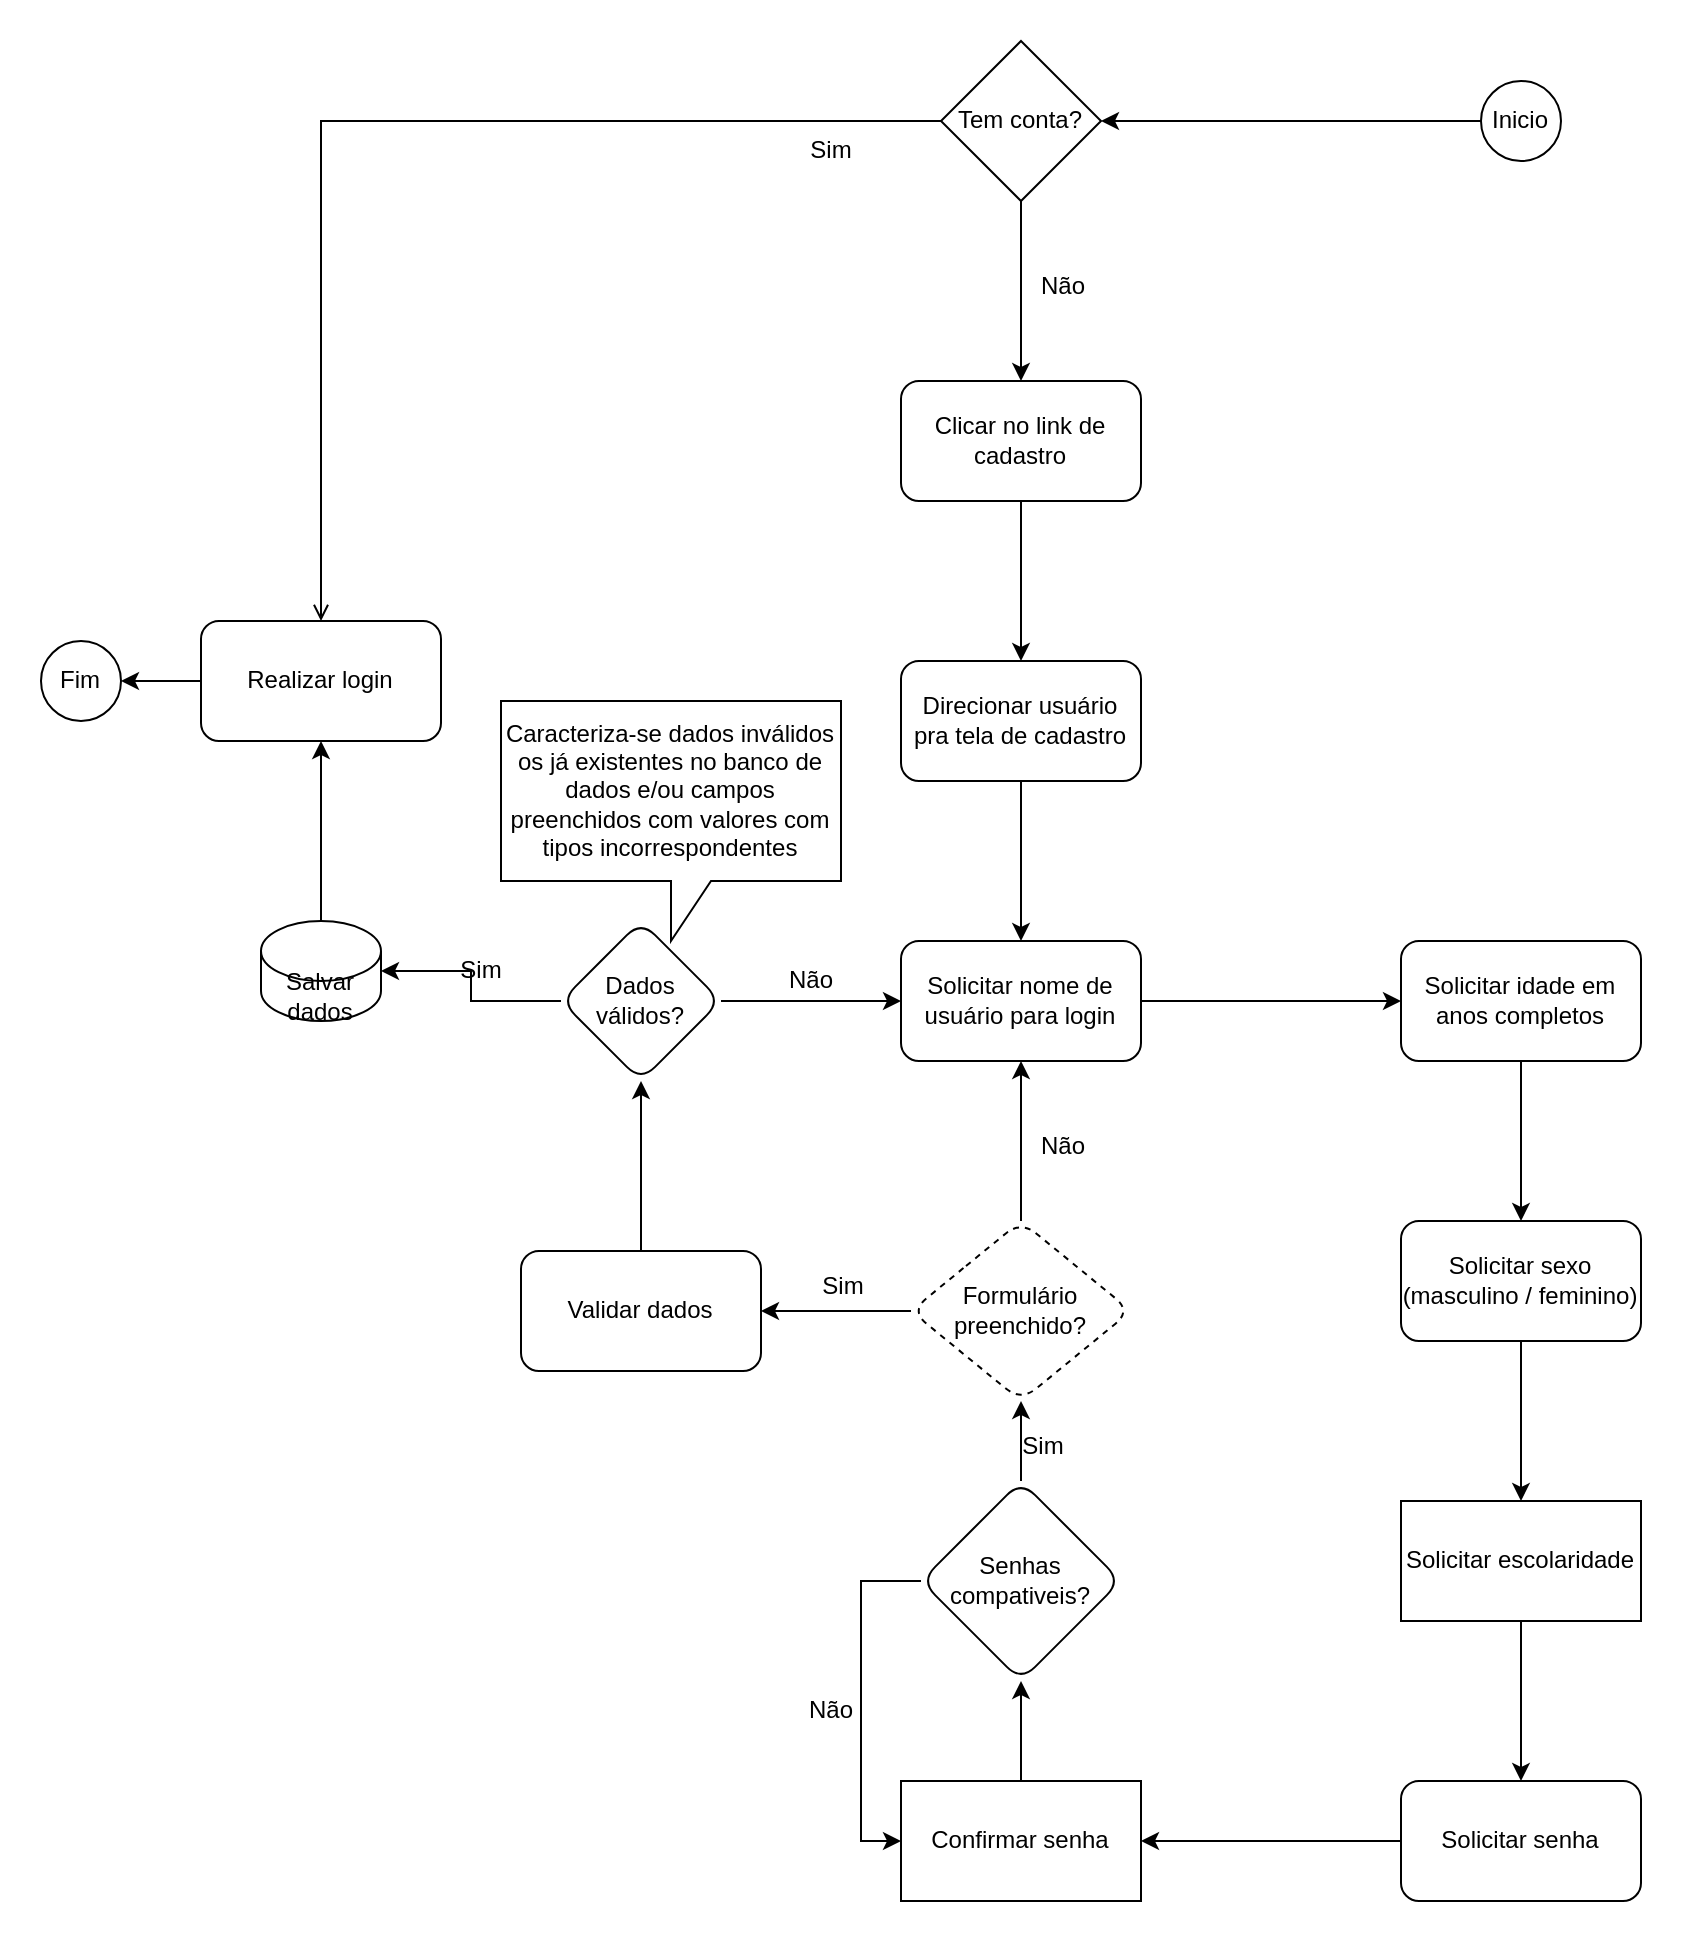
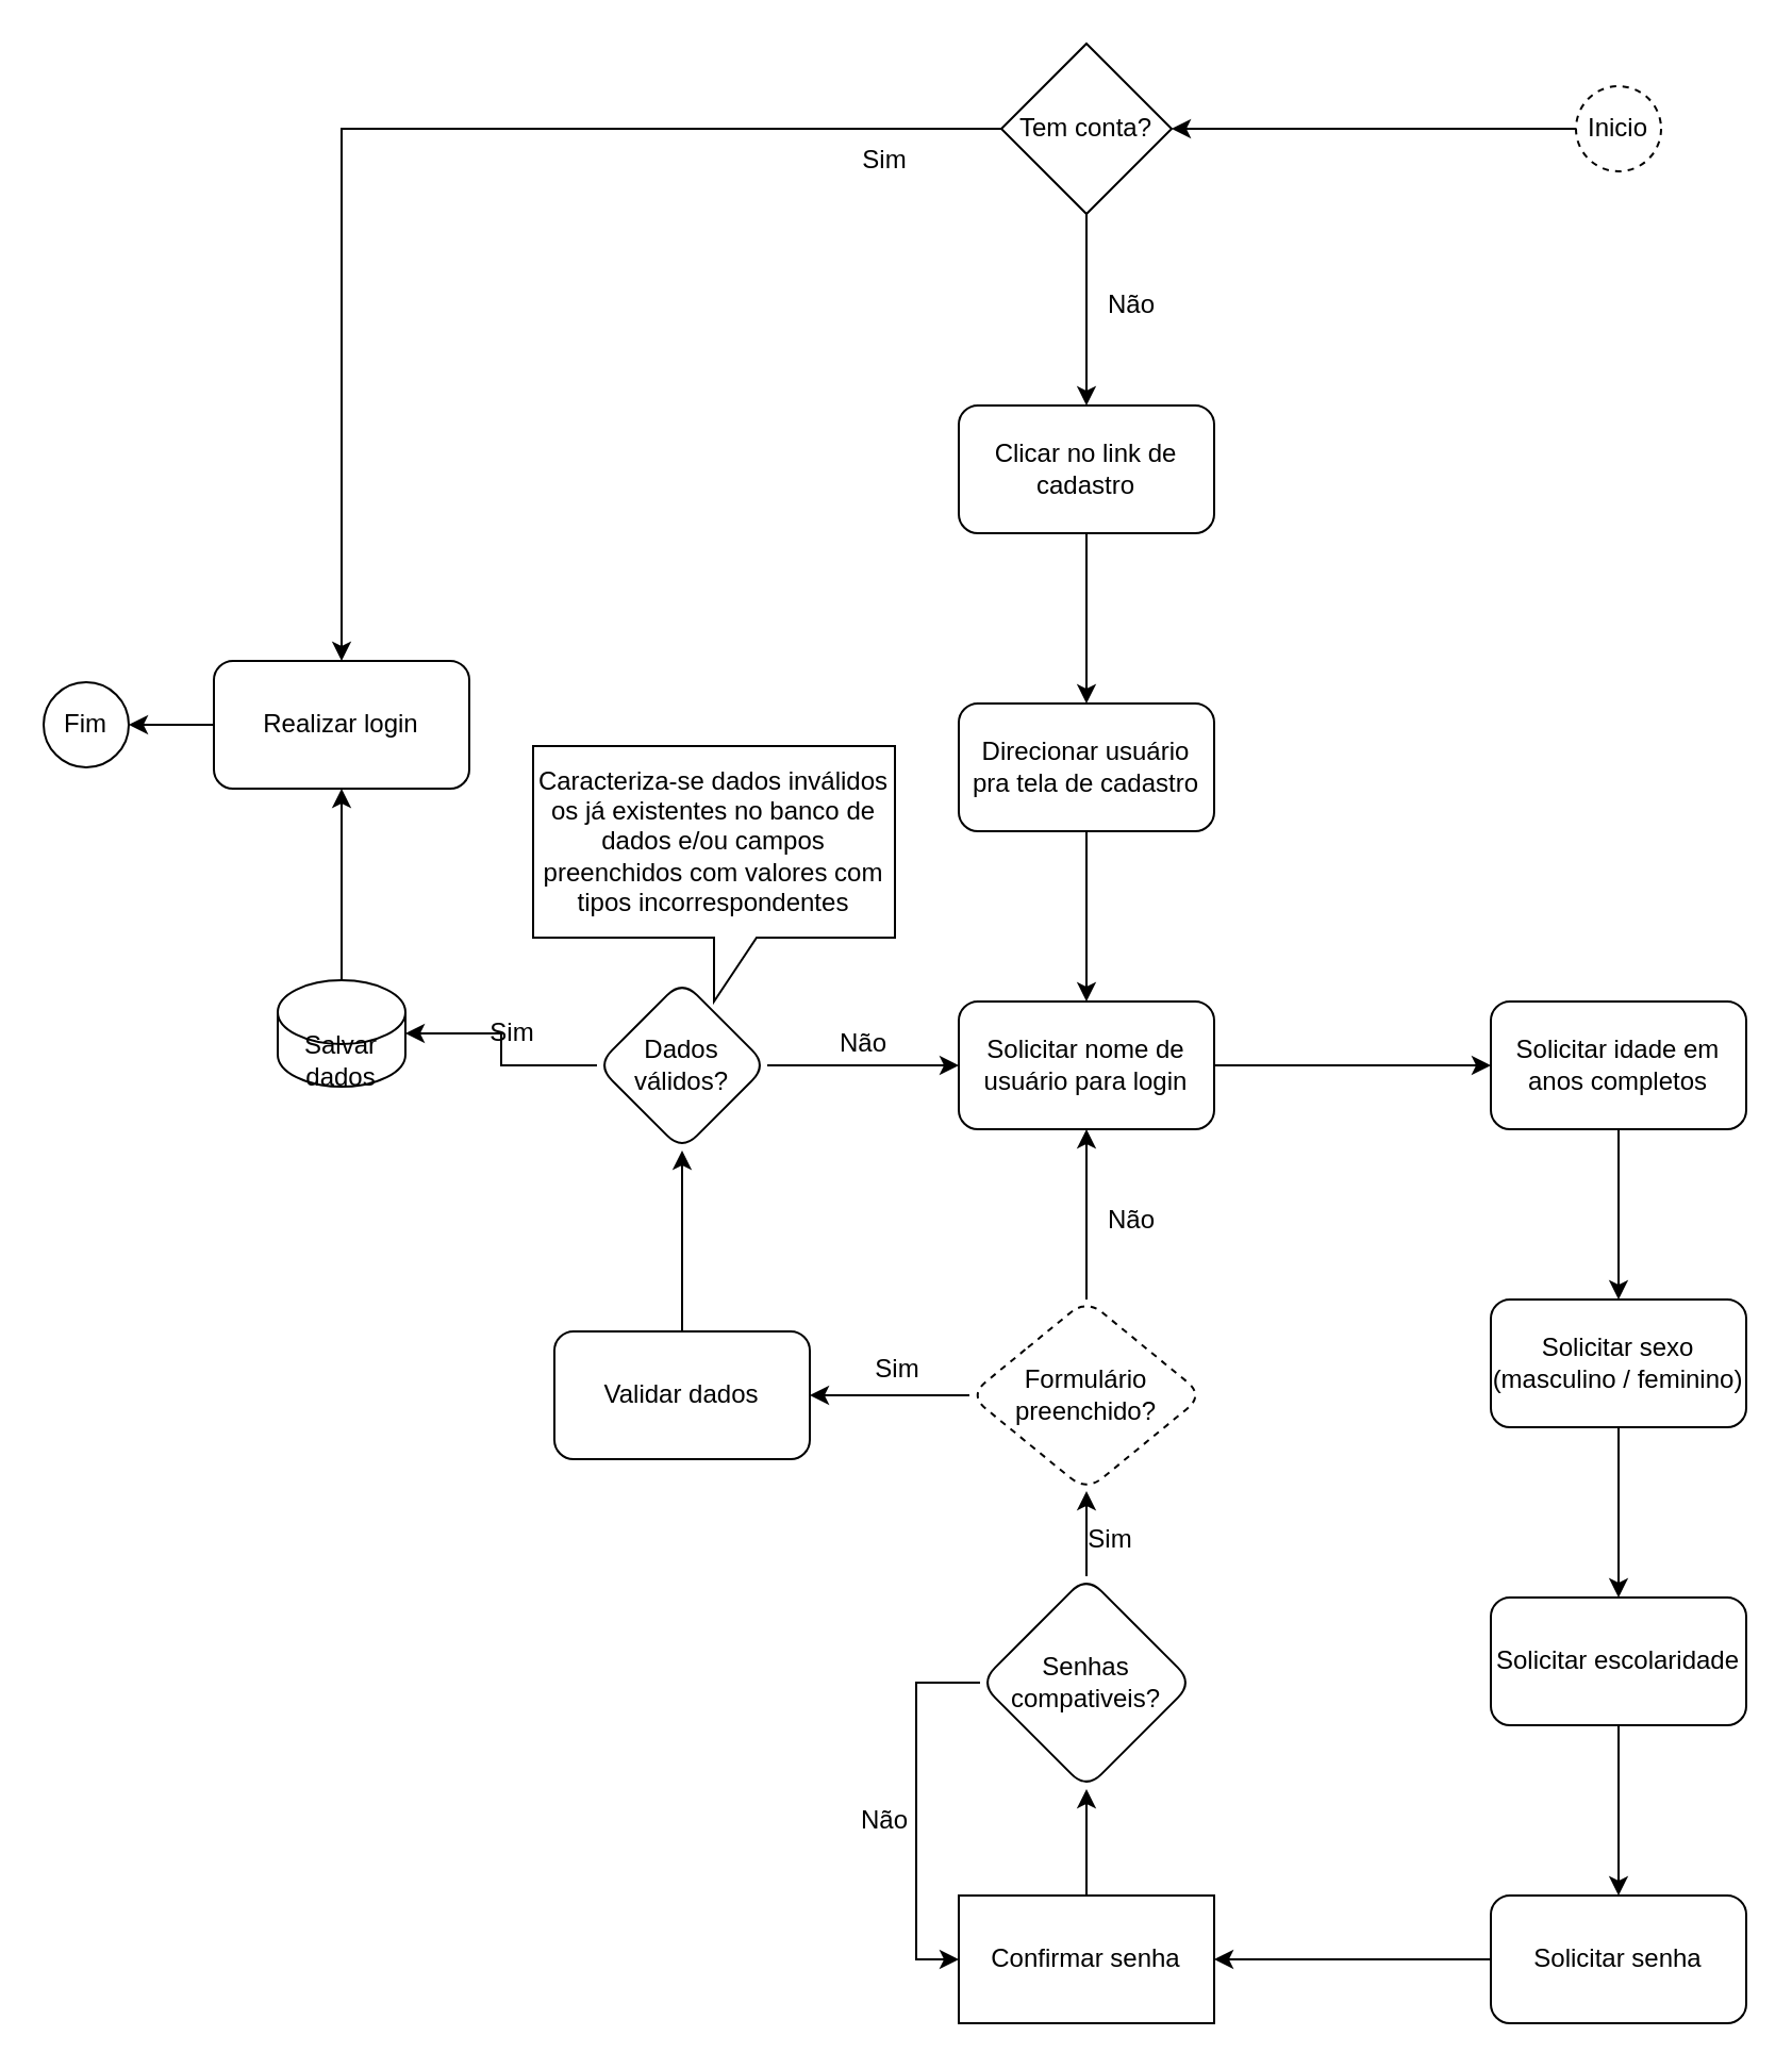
  <mxCell id="0" />
  <mxCell id="1" parent="0" />
  <mxCell id="2" value="" style="edgeStyle=orthogonalEdgeStyle;rounded=0;orthogonalLoop=1;jettySize=auto;html=1;" edge="1" parent="1" source="3" target="6"><mxGeometry relative="1" as="geometry" /></mxCell>
- <mxCell id="3" value="Inicio" style="ellipse;whiteSpace=wrap;html=1;aspect=fixed;" vertex="1" parent="1"><mxGeometry x="740" y="40" width="40" height="40" as="geometry" /></mxCell>
+ <mxCell id="3" value="Inicio" style="ellipse;whiteSpace=wrap;html=1;aspect=fixed;dashed=1;" vertex="1" parent="1"><mxGeometry x="740" y="40" width="40" height="40" as="geometry" /></mxCell>
  <mxCell id="4" value="" style="edgeStyle=orthogonalEdgeStyle;rounded=0;orthogonalLoop=1;jettySize=auto;html=1;" edge="1" parent="1" source="6" target="9"><mxGeometry relative="1" as="geometry" /></mxCell>
- <mxCell id="5" style="edgeStyle=orthogonalEdgeStyle;rounded=0;orthogonalLoop=1;jettySize=auto;html=1;entryX=0.5;entryY=0;entryDx=0;entryDy=0;endArrow=open;" edge="1" parent="1" source="6" target="45"><mxGeometry relative="1" as="geometry"><Array as="points"><mxPoint x="160" y="60" /></Array></mxGeometry></mxCell>
+ <mxCell id="5" style="edgeStyle=orthogonalEdgeStyle;rounded=0;orthogonalLoop=1;jettySize=auto;html=1;entryX=0.5;entryY=0;entryDx=0;entryDy=0;" edge="1" parent="1" source="6" target="45"><mxGeometry relative="1" as="geometry"><Array as="points"><mxPoint x="160" y="60" /></Array></mxGeometry></mxCell>
  <mxCell id="6" value="Tem conta?" style="rhombus;whiteSpace=wrap;html=1;" vertex="1" parent="1"><mxGeometry x="470" y="20" width="80" height="80" as="geometry" /></mxCell>
  <mxCell id="7" value="Fim" style="ellipse;whiteSpace=wrap;html=1;aspect=fixed;fillColor=#FFFFFF;" vertex="1" parent="1"><mxGeometry x="20" y="320" width="40" height="40" as="geometry" /></mxCell>
  <mxCell id="8" value="" style="edgeStyle=orthogonalEdgeStyle;rounded=0;orthogonalLoop=1;jettySize=auto;html=1;" edge="1" parent="1" source="9" target="12"><mxGeometry relative="1" as="geometry" /></mxCell>
  <mxCell id="9" value="Clicar no link de cadastro" style="rounded=1;whiteSpace=wrap;html=1;" vertex="1" parent="1"><mxGeometry x="450" y="190" width="120" height="60" as="geometry" /></mxCell>
  <mxCell id="10" value="Não" style="text;html=1;align=center;verticalAlign=middle;resizable=0;points=[];autosize=1;strokeColor=none;fillColor=none;" vertex="1" parent="1"><mxGeometry x="506" y="128" width="50" height="30" as="geometry" /></mxCell>
  <mxCell id="11" value="" style="edgeStyle=orthogonalEdgeStyle;rounded=0;orthogonalLoop=1;jettySize=auto;html=1;" edge="1" parent="1" source="12" target="14"><mxGeometry relative="1" as="geometry" /></mxCell>
  <mxCell id="12" value="Direcionar usuário pra tela de cadastro" style="whiteSpace=wrap;html=1;rounded=1;" vertex="1" parent="1"><mxGeometry x="450" y="330" width="120" height="60" as="geometry" /></mxCell>
  <mxCell id="13" value="" style="edgeStyle=orthogonalEdgeStyle;rounded=0;orthogonalLoop=1;jettySize=auto;html=1;" edge="1" parent="1" source="14" target="16"><mxGeometry relative="1" as="geometry" /></mxCell>
  <mxCell id="14" value="Solicitar nome de usuário para login" style="rounded=1;whiteSpace=wrap;html=1;" vertex="1" parent="1"><mxGeometry x="450" y="470" width="120" height="60" as="geometry" /></mxCell>
  <mxCell id="15" value="" style="edgeStyle=orthogonalEdgeStyle;rounded=0;orthogonalLoop=1;jettySize=auto;html=1;" edge="1" parent="1" source="16" target="18"><mxGeometry relative="1" as="geometry" /></mxCell>
  <mxCell id="16" value="Solicitar idade em anos completos" style="rounded=1;whiteSpace=wrap;html=1;" vertex="1" parent="1"><mxGeometry x="700" y="470" width="120" height="60" as="geometry" /></mxCell>
  <mxCell id="17" value="" style="edgeStyle=orthogonalEdgeStyle;rounded=0;orthogonalLoop=1;jettySize=auto;html=1;" edge="1" parent="1" source="18" target="20"><mxGeometry relative="1" as="geometry" /></mxCell>
  <mxCell id="18" value="Solicitar sexo (masculino / feminino)" style="rounded=1;whiteSpace=wrap;html=1;" vertex="1" parent="1"><mxGeometry x="700" y="610" width="120" height="60" as="geometry" /></mxCell>
  <mxCell id="19" value="" style="edgeStyle=orthogonalEdgeStyle;rounded=0;orthogonalLoop=1;jettySize=auto;html=1;" edge="1" parent="1" source="20" target="22"><mxGeometry relative="1" as="geometry" /></mxCell>
- <mxCell id="20" value="Solicitar escolaridade" style="whiteSpace=wrap;html=1;rounded=0;" vertex="1" parent="1"><mxGeometry x="700" y="750" width="120" height="60" as="geometry" /></mxCell>
+ <mxCell id="20" value="Solicitar escolaridade" style="rounded=1;whiteSpace=wrap;html=1;" vertex="1" parent="1"><mxGeometry x="700" y="750" width="120" height="60" as="geometry" /></mxCell>
  <mxCell id="21" value="" style="edgeStyle=orthogonalEdgeStyle;rounded=0;orthogonalLoop=1;jettySize=auto;html=1;" edge="1" parent="1" source="22" target="24"><mxGeometry relative="1" as="geometry" /></mxCell>
  <mxCell id="22" value="Solicitar senha" style="rounded=1;whiteSpace=wrap;html=1;" vertex="1" parent="1"><mxGeometry x="700" y="890" width="120" height="60" as="geometry" /></mxCell>
  <mxCell id="23" value="" style="edgeStyle=orthogonalEdgeStyle;rounded=0;orthogonalLoop=1;jettySize=auto;html=1;" edge="1" parent="1" source="24" target="27"><mxGeometry relative="1" as="geometry" /></mxCell>
  <mxCell id="24" value="Confirmar senha" style="whiteSpace=wrap;html=1;rounded=0;" vertex="1" parent="1"><mxGeometry x="450" y="890" width="120" height="60" as="geometry" /></mxCell>
  <mxCell id="25" value="" style="edgeStyle=orthogonalEdgeStyle;rounded=0;orthogonalLoop=1;jettySize=auto;html=1;" edge="1" parent="1" source="27" target="30"><mxGeometry relative="1" as="geometry" /></mxCell>
  <mxCell id="26" style="edgeStyle=orthogonalEdgeStyle;rounded=0;orthogonalLoop=1;jettySize=auto;html=1;entryX=0;entryY=0.5;entryDx=0;entryDy=0;" edge="1" parent="1" source="27" target="24"><mxGeometry relative="1" as="geometry"><Array as="points"><mxPoint x="430" y="790" /><mxPoint x="430" y="920" /></Array></mxGeometry></mxCell>
  <mxCell id="27" value="Senhas compativeis?" style="rhombus;whiteSpace=wrap;html=1;rounded=1;" vertex="1" parent="1"><mxGeometry x="460" y="740" width="100" height="100" as="geometry" /></mxCell>
  <mxCell id="28" style="edgeStyle=orthogonalEdgeStyle;rounded=0;orthogonalLoop=1;jettySize=auto;html=1;" edge="1" parent="1" source="30" target="14"><mxGeometry relative="1" as="geometry" /></mxCell>
  <mxCell id="29" value="" style="edgeStyle=orthogonalEdgeStyle;rounded=0;orthogonalLoop=1;jettySize=auto;html=1;" edge="1" parent="1" source="30" target="35"><mxGeometry relative="1" as="geometry" /></mxCell>
  <mxCell id="30" value="Formulário preenchido?" style="rhombus;whiteSpace=wrap;html=1;rounded=1;dashed=1;" vertex="1" parent="1"><mxGeometry x="455" y="610" width="110" height="90" as="geometry" /></mxCell>
  <mxCell id="31" value="Não" style="text;html=1;align=center;verticalAlign=middle;resizable=0;points=[];autosize=1;strokeColor=none;fillColor=none;" vertex="1" parent="1"><mxGeometry x="390" y="840" width="50" height="30" as="geometry" /></mxCell>
  <mxCell id="32" value="Sim" style="text;html=1;align=center;verticalAlign=middle;resizable=0;points=[];autosize=1;strokeColor=none;fillColor=none;" vertex="1" parent="1"><mxGeometry x="501" y="708" width="40" height="30" as="geometry" /></mxCell>
  <mxCell id="33" value="Não" style="text;html=1;align=center;verticalAlign=middle;resizable=0;points=[];autosize=1;strokeColor=none;fillColor=none;" vertex="1" parent="1"><mxGeometry x="506" y="558" width="50" height="30" as="geometry" /></mxCell>
  <mxCell id="34" value="" style="edgeStyle=orthogonalEdgeStyle;rounded=0;orthogonalLoop=1;jettySize=auto;html=1;" edge="1" parent="1" source="35" target="37"><mxGeometry relative="1" as="geometry" /></mxCell>
  <mxCell id="35" value="Validar dados" style="whiteSpace=wrap;html=1;rounded=1;" vertex="1" parent="1"><mxGeometry x="260" y="625" width="120" height="60" as="geometry" /></mxCell>
  <mxCell id="36" value="" style="edgeStyle=orthogonalEdgeStyle;rounded=0;orthogonalLoop=1;jettySize=auto;html=1;" edge="1" parent="1" source="37" target="14"><mxGeometry relative="1" as="geometry" /></mxCell>
  <mxCell id="37" value="Dados válidos?" style="rhombus;whiteSpace=wrap;html=1;rounded=1;" vertex="1" parent="1"><mxGeometry x="280" y="460" width="80" height="80" as="geometry" /></mxCell>
  <mxCell id="38" value="Não" style="text;html=1;align=center;verticalAlign=middle;resizable=0;points=[];autosize=1;strokeColor=none;fillColor=none;" vertex="1" parent="1"><mxGeometry x="380" y="475" width="50" height="30" as="geometry" /></mxCell>
  <mxCell id="39" value="Sim" style="text;html=1;align=center;verticalAlign=middle;resizable=0;points=[];autosize=1;strokeColor=none;fillColor=none;" vertex="1" parent="1"><mxGeometry x="401" y="628" width="40" height="30" as="geometry" /></mxCell>
  <mxCell id="40" value="" style="edgeStyle=orthogonalEdgeStyle;rounded=0;orthogonalLoop=1;jettySize=auto;html=1;" edge="1" parent="1" source="41" target="45"><mxGeometry relative="1" as="geometry" /></mxCell>
  <mxCell id="41" value="Salvar dados" style="shape=cylinder3;whiteSpace=wrap;html=1;boundedLbl=1;backgroundOutline=1;size=15;" vertex="1" parent="1"><mxGeometry x="130" y="460" width="60" height="50" as="geometry" /></mxCell>
  <mxCell id="42" style="edgeStyle=orthogonalEdgeStyle;rounded=0;orthogonalLoop=1;jettySize=auto;html=1;entryX=1;entryY=0.5;entryDx=0;entryDy=0;entryPerimeter=0;" edge="1" parent="1" source="37" target="41"><mxGeometry relative="1" as="geometry" /></mxCell>
  <mxCell id="43" value="Sim" style="text;html=1;align=center;verticalAlign=middle;resizable=0;points=[];autosize=1;strokeColor=none;fillColor=none;" vertex="1" parent="1"><mxGeometry x="220" y="470" width="40" height="30" as="geometry" /></mxCell>
  <mxCell id="44" style="edgeStyle=orthogonalEdgeStyle;rounded=0;orthogonalLoop=1;jettySize=auto;html=1;entryX=1;entryY=0.5;entryDx=0;entryDy=0;" edge="1" parent="1" source="45" target="7"><mxGeometry relative="1" as="geometry" /></mxCell>
  <mxCell id="45" value="Realizar login" style="rounded=1;whiteSpace=wrap;html=1;" vertex="1" parent="1"><mxGeometry x="100" y="310" width="120" height="60" as="geometry" /></mxCell>
  <mxCell id="46" value="Sim" style="text;html=1;align=center;verticalAlign=middle;resizable=0;points=[];autosize=1;strokeColor=none;fillColor=none;" vertex="1" parent="1"><mxGeometry x="395" y="60" width="40" height="30" as="geometry" /></mxCell>
  <mxCell id="47" value="Caracteriza-se dados inválidos os já existentes no banco de dados e/ou campos preenchidos com valores com tipos incorrespondentes" style="shape=callout;whiteSpace=wrap;html=1;perimeter=calloutPerimeter;" vertex="1" parent="1"><mxGeometry x="250" y="350" width="170" height="120" as="geometry" /></mxCell>
